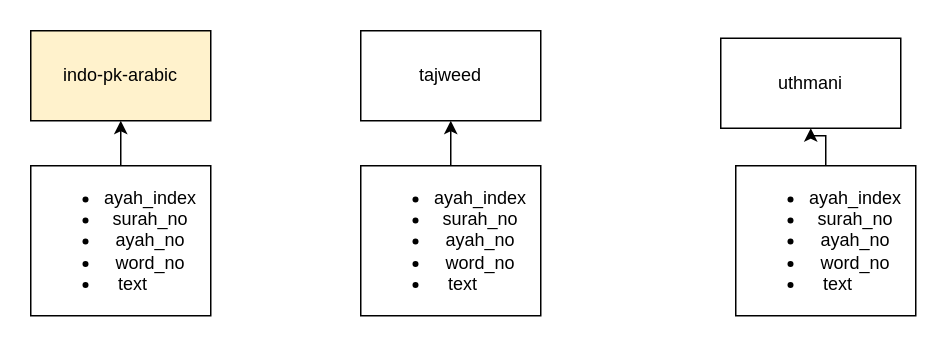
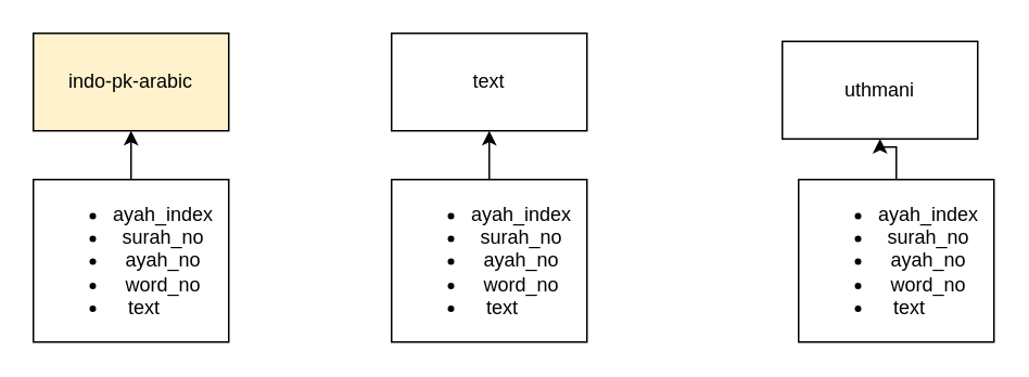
  <mxCell id="0" />
  <mxCell id="1" parent="0" />
  <mxCell id="2" value="indo-pk-arabic" style="rounded=0;whiteSpace=wrap;html=1;fillColor=#fff2cc;" vertex="1" parent="1"><mxGeometry x="20" y="20" width="120" height="60" as="geometry" /></mxCell>
- <mxCell id="3" value="tajweed" style="rounded=0;whiteSpace=wrap;html=1;" vertex="1" parent="1"><mxGeometry x="240" y="20" width="120" height="60" as="geometry" /></mxCell>
+ <mxCell id="3" value="text" style="rounded=0;whiteSpace=wrap;html=1;" vertex="1" parent="1"><mxGeometry x="240" y="20" width="120" height="60" as="geometry" /></mxCell>
  <mxCell id="4" value="uthmani" style="rounded=0;whiteSpace=wrap;html=1;" vertex="1" parent="1"><mxGeometry x="480" y="25" width="120" height="60" as="geometry" /></mxCell>
  <mxCell id="5" value="" style="edgeStyle=orthogonalEdgeStyle;rounded=0;orthogonalLoop=1;jettySize=auto;html=1;" edge="1" parent="1" source="6" target="2"><mxGeometry relative="1" as="geometry" /></mxCell>
  <mxCell id="6" value="&lt;ul&gt;&lt;li&gt;ayah_index&lt;/li&gt;&lt;li&gt;surah_no&lt;/li&gt;&lt;li&gt;ayah_no&lt;/li&gt;&lt;li&gt;word_no&lt;/li&gt;&lt;li&gt;text&amp;nbsp; &amp;nbsp; &amp;nbsp; &amp;nbsp;&lt;/li&gt;&lt;/ul&gt;" style="rounded=0;whiteSpace=wrap;html=1;" vertex="1" parent="1"><mxGeometry x="20" y="110" width="120" height="100" as="geometry" /></mxCell>
  <mxCell id="7" value="" style="edgeStyle=orthogonalEdgeStyle;rounded=0;orthogonalLoop=1;jettySize=auto;html=1;" edge="1" parent="1" source="8" target="3"><mxGeometry relative="1" as="geometry" /></mxCell>
  <mxCell id="8" value="&lt;ul&gt;&lt;li&gt;ayah_index&lt;/li&gt;&lt;li&gt;surah_no&lt;/li&gt;&lt;li&gt;ayah_no&lt;/li&gt;&lt;li&gt;word_no&lt;/li&gt;&lt;li&gt;text&amp;nbsp; &amp;nbsp; &amp;nbsp; &amp;nbsp;&lt;/li&gt;&lt;/ul&gt;" style="rounded=0;whiteSpace=wrap;html=1;" vertex="1" parent="1"><mxGeometry x="240" y="110" width="120" height="100" as="geometry" /></mxCell>
  <mxCell id="9" value="" style="edgeStyle=orthogonalEdgeStyle;rounded=0;orthogonalLoop=1;jettySize=auto;html=1;" edge="1" parent="1" source="10" target="4"><mxGeometry relative="1" as="geometry" /></mxCell>
  <mxCell id="10" value="&lt;ul&gt;&lt;li&gt;ayah_index&lt;/li&gt;&lt;li&gt;surah_no&lt;/li&gt;&lt;li&gt;ayah_no&lt;/li&gt;&lt;li&gt;word_no&lt;/li&gt;&lt;li&gt;text&amp;nbsp; &amp;nbsp; &amp;nbsp; &amp;nbsp;&lt;/li&gt;&lt;/ul&gt;" style="rounded=0;whiteSpace=wrap;html=1;" vertex="1" parent="1"><mxGeometry x="490" y="110" width="120" height="100" as="geometry" /></mxCell>
